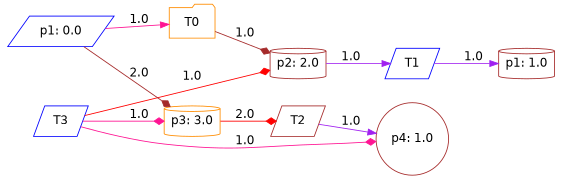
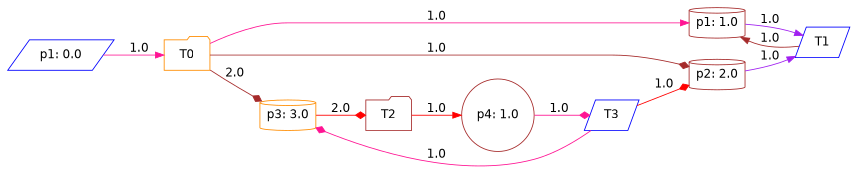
  digraph {
    fontname="DejaVu Sans"
    rankdir=LR
    node [color=brown fontname="DejaVu Sans" shape=cylinder]
    edge [arrowhead=normal color=deeppink fontname="DejaVu Sans"]
    n1 [color=darkorange label=T0 shape=folder]
    n2 [label="p1: 1.0"]
    n3 [label="p2: 2.0"]
    n4 [color=darkorange label="p3: 3.0"]
    n5 [color=blue label=T1 shape=parallelogram]
-   n6 [label=T2 shape=parallelogram]
+   n6 [label=T2 shape=folder]
    n7 [label="p4: 1.0" shape=circle]
    n8 [color=blue label=T3 shape=parallelogram]
    n9 [color=blue label="p1: 0.0" shape=parallelogram]
+   n1 -> n2 [label=1.0]
    n1 -> n3 [arrowhead=diamond color=brown label=1.0]
-   n9 -> n4 [arrowhead=diamond color=brown label=2.0]
+   n1 -> n4 [arrowhead=diamond color=brown label=2.0]
+   n2 -> n5 [color=purple label=1.0]
    n3 -> n5 [color=purple label=1.0]
    n4 -> n6 [arrowhead=diamond color=red label=2.0]
-   n5 -> n2 [color=purple label=1.0]
-   n6 -> n7 [color=purple label=1.0]
-   n8 -> n7 [arrowhead=diamond label=1.0]
+   n5 -> n2 [color=brown label=1.0]
+   n6 -> n7 [color=red label=1.0]
+   n7 -> n8 [arrowhead=diamond label=1.0]
    n8 -> n3 [arrowhead=diamond color=red label=1.0]
    n8 -> n4 [arrowhead=diamond label=1.0]
    n9 -> n1 [label=1.0]
  }
